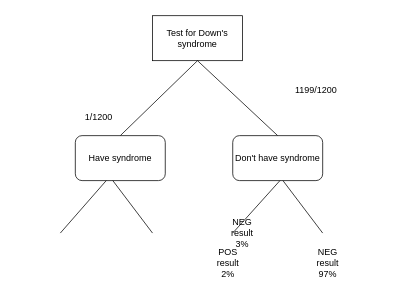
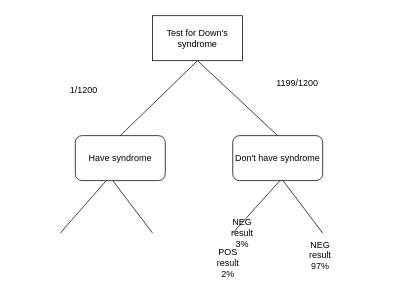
  <mxCell id="0" />
  <mxCell id="1" parent="0" />
  <mxCell id="2" value="Test for Down's syndrome" style="whiteSpace=wrap;html=1;rounded=0;" parent="1" vertex="1"><mxGeometry x="203" y="20" width="120" height="60" as="geometry" /></mxCell>
  <mxCell id="3" value="" style="endArrow=none;html=1;entryX=0.5;entryY=1;entryDx=0;entryDy=0;" parent="1" target="2" edge="1"><mxGeometry width="50" height="50" relative="1" as="geometry"><mxPoint x="160" y="180" as="sourcePoint" /><mxPoint x="253" y="80" as="targetPoint" /></mxGeometry></mxCell>
  <mxCell id="4" value="" style="endArrow=none;html=1;entryX=0.5;entryY=1;entryDx=0;entryDy=0;" parent="1" target="2" edge="1"><mxGeometry width="50" height="50" relative="1" as="geometry"><mxPoint x="370" y="180" as="sourcePoint" /><mxPoint x="340" y="120" as="targetPoint" /></mxGeometry></mxCell>
  <mxCell id="5" value="Have syndrome" style="rounded=1;whiteSpace=wrap;html=1;" parent="1" vertex="1"><mxGeometry x="100" y="180" width="120" height="60" as="geometry" /></mxCell>
  <mxCell id="6" value="Don't have syndrome" style="rounded=1;whiteSpace=wrap;html=1;" parent="1" vertex="1"><mxGeometry x="310" y="180" width="120" height="60" as="geometry" /></mxCell>
  <mxCell id="7" value="" style="endArrow=none;html=1;" parent="1" edge="1"><mxGeometry width="50" height="50" relative="1" as="geometry"><mxPoint x="80" y="310" as="sourcePoint" /><mxPoint x="141.25" y="240" as="targetPoint" /></mxGeometry></mxCell>
  <mxCell id="8" value="" style="endArrow=none;html=1;" parent="1" edge="1"><mxGeometry width="50" height="50" relative="1" as="geometry"><mxPoint x="310" y="310" as="sourcePoint" /><mxPoint x="373" y="240" as="targetPoint" /></mxGeometry></mxCell>
  <mxCell id="9" value="" style="endArrow=none;html=1;" parent="1" edge="1"><mxGeometry width="50" height="50" relative="1" as="geometry"><mxPoint x="203" y="310" as="sourcePoint" /><mxPoint x="150" y="240" as="targetPoint" /></mxGeometry></mxCell>
  <mxCell id="10" value="" style="endArrow=none;html=1;" parent="1" edge="1"><mxGeometry width="50" height="50" relative="1" as="geometry"><mxPoint x="430" y="310" as="sourcePoint" /><mxPoint x="377" y="240" as="targetPoint" /></mxGeometry></mxCell>
  <mxCell id="11" value="NEG result 3%" style="text;html=1;strokeColor=none;fillColor=none;align=center;verticalAlign=middle;whiteSpace=wrap;rounded=0;" parent="1" vertex="1"><mxGeometry x="303" y="300" width="40" height="20" as="geometry" /></mxCell>
  <mxCell id="12" value="POS result 2%" style="text;html=1;strokeColor=none;fillColor=none;align=center;verticalAlign=middle;whiteSpace=wrap;rounded=0;" parent="1" vertex="1"><mxGeometry x="283.5" y="340" width="40" height="20" as="geometry" /></mxCell>
- <mxCell id="13" value="NEG result 97%" style="text;html=1;strokeColor=none;fillColor=none;align=center;verticalAlign=middle;whiteSpace=wrap;rounded=0;" parent="1" vertex="1"><mxGeometry x="416.5" y="340" width="40" height="20" as="geometry" /></mxCell>
- <mxCell id="14" value="1/1200" style="text;html=1;strokeColor=none;fillColor=none;align=center;verticalAlign=middle;whiteSpace=wrap;rounded=0;" parent="1" vertex="1"><mxGeometry x="40" y="145" width="183" height="20" as="geometry" /></mxCell>
- <mxCell id="15" value="1199/1200" style="text;html=1;strokeColor=none;fillColor=none;align=center;verticalAlign=middle;whiteSpace=wrap;rounded=0;" parent="1" vertex="1"><mxGeometry x="330" y="110" width="183" height="20" as="geometry" /></mxCell>
+ <mxCell id="13" value="NEG result 97%" style="text;html=1;strokeColor=none;fillColor=none;align=center;verticalAlign=middle;whiteSpace=wrap;rounded=0;" parent="1" vertex="1"><mxGeometry x="406.5" y="330" width="40" height="20" as="geometry" /></mxCell>
+ <mxCell id="14" value="1/1200" style="text;html=1;strokeColor=none;fillColor=none;align=center;verticalAlign=middle;whiteSpace=wrap;rounded=0;" parent="1" vertex="1"><mxGeometry x="20" y="110" width="183" height="20" as="geometry" /></mxCell>
+ <mxCell id="15" value="1199/1200" style="text;html=1;strokeColor=none;fillColor=none;align=center;verticalAlign=middle;whiteSpace=wrap;rounded=0;" parent="1" vertex="1"><mxGeometry x="305" y="100" width="183" height="20" as="geometry" /></mxCell>
